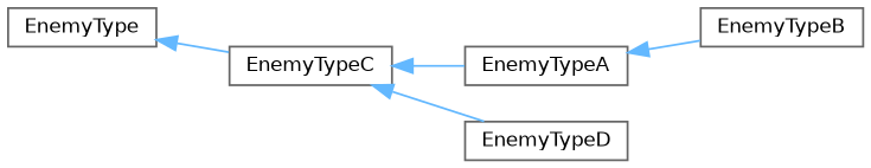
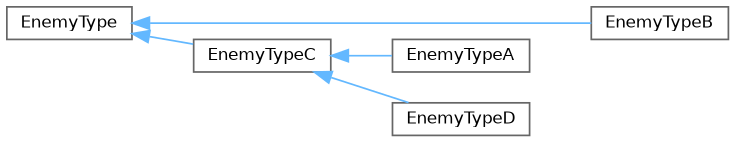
  digraph {
    rankdir=LR
    node [color=grey40 fillcolor=white fontname=Helvetica fontsize=10 shape=box style=filled]
    edge [color=steelblue1 dir=back fontname=Helvetica fontsize=10 labelfontname=Helvetica labelfontsize=10 style=solid]
    n1 [height=0.2 label=EnemyType width=0.4]
    n2 [height=0.2 label=EnemyTypeB width=0.4]
    n3 [height=0.2 label=EnemyTypeC width=0.4]
    n4 [height=0.2 label=EnemyTypeA width=0.4]
    n5 [height=0.2 label=EnemyTypeD width=0.4]
-   n4 -> n2
+   n1 -> n2
    n1 -> n3
    n3 -> n4
    n3 -> n5
  }
